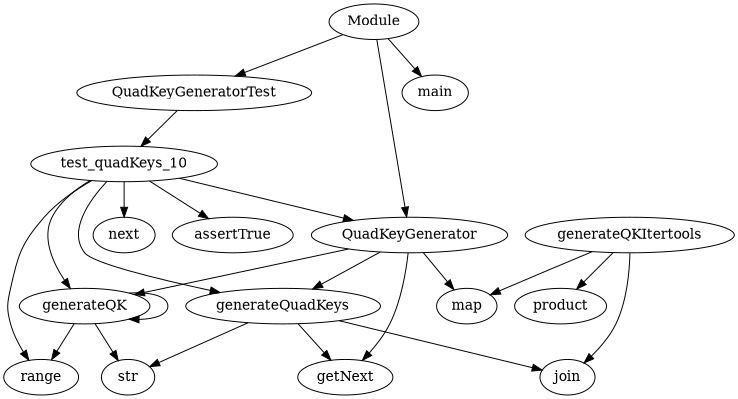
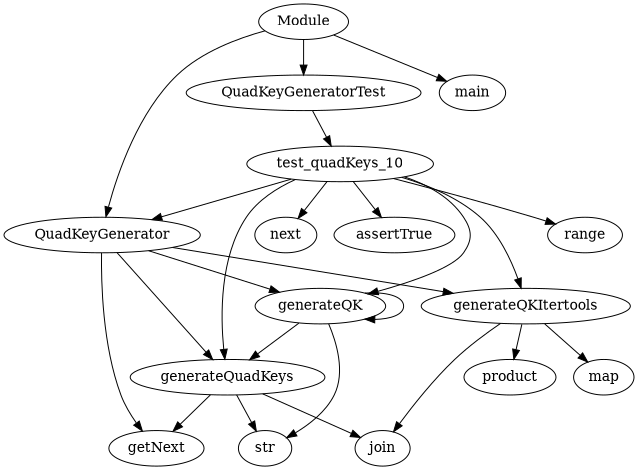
  digraph {
    generateQuadKeys
    getNext
    join
    str
    generateQK
    range
    generateQKItertools
    product
    map
    test_quadKeys_10
    QuadKeyGenerator
    next
    assertTrue
    Module
    QuadKeyGeneratorTest
    main
    generateQuadKeys -> getNext
    generateQuadKeys -> join
    generateQuadKeys -> str
    generateQK -> str
    generateQK -> generateQK
-   generateQK -> range
+   generateQK -> generateQuadKeys
    generateQKItertools -> join
    generateQKItertools -> product
    generateQKItertools -> map
    test_quadKeys_10 -> generateQuadKeys
    test_quadKeys_10 -> generateQK
    test_quadKeys_10 -> range
+   test_quadKeys_10 -> generateQKItertools
    test_quadKeys_10 -> QuadKeyGenerator
    test_quadKeys_10 -> next
    test_quadKeys_10 -> assertTrue
    QuadKeyGenerator -> generateQuadKeys
    QuadKeyGenerator -> getNext
    QuadKeyGenerator -> generateQK
-   QuadKeyGenerator -> map
+   QuadKeyGenerator -> generateQKItertools
    Module -> QuadKeyGenerator
    Module -> QuadKeyGeneratorTest
    Module -> main
    QuadKeyGeneratorTest -> test_quadKeys_10
  }
